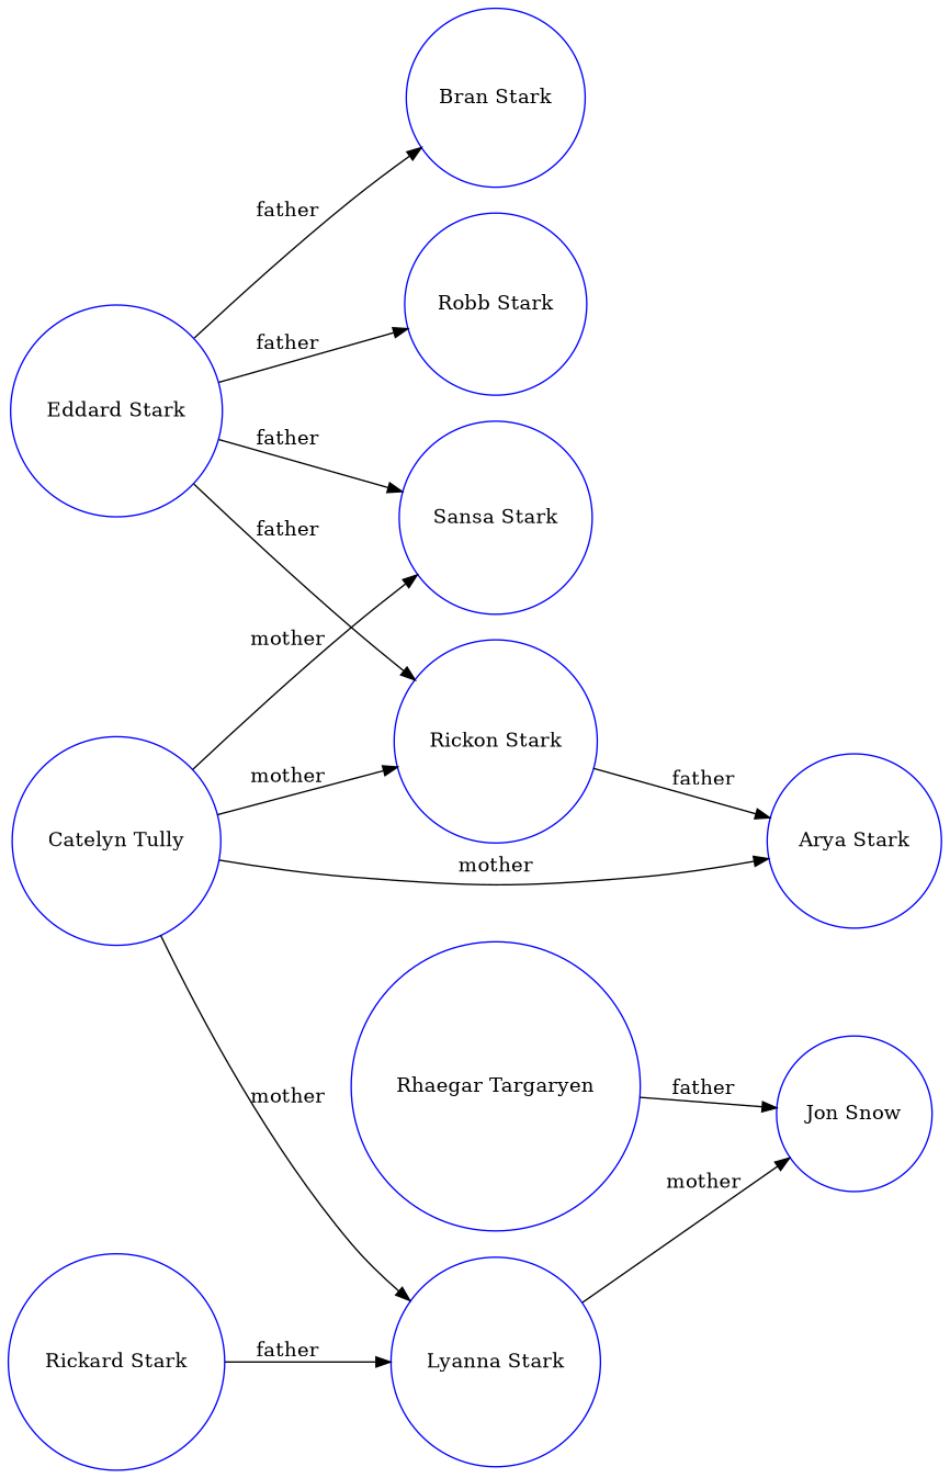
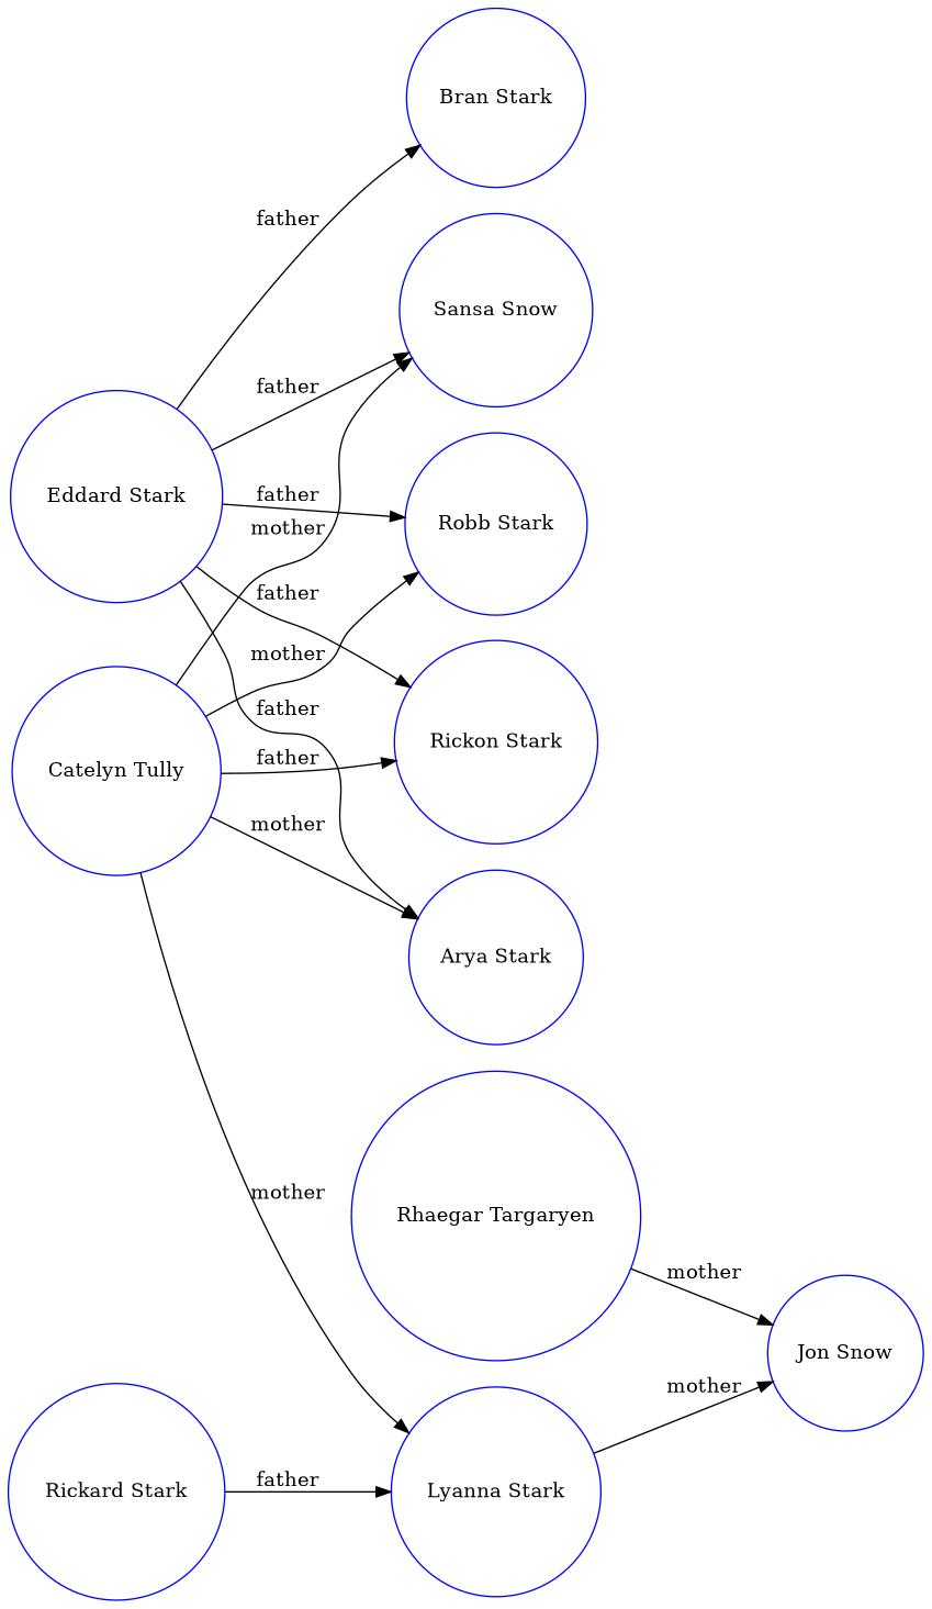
  digraph {
    rankdir=LR
    node [color=blue shape=circle]
    "Eddard Stark"
    "Arya Stark"
    "Bran Stark"
    "Rickon Stark"
    "Robb Stark"
-   "Sansa Stark"
+   "Sansa Stark" [label="Sansa Snow"]
    "Lyanna Stark"
    "Jon Snow"
    "Rickard Stark"
    "Rhaegar Targaryen"
    "Catelyn Tully"
-   "Rickon Stark" -> "Arya Stark" [label=father]
+   "Eddard Stark" -> "Arya Stark" [label=father]
    "Eddard Stark" -> "Bran Stark" [label=father]
    "Eddard Stark" -> "Rickon Stark" [label=father]
    "Eddard Stark" -> "Robb Stark" [label=father]
    "Eddard Stark" -> "Sansa Stark" [label=father]
    "Lyanna Stark" -> "Jon Snow" [label=mother]
    "Rickard Stark" -> "Lyanna Stark" [label=father]
-   "Rhaegar Targaryen" -> "Jon Snow" [label=father]
+   "Rhaegar Targaryen" -> "Jon Snow" [label=mother]
    "Catelyn Tully" -> "Arya Stark" [label=mother]
-   "Catelyn Tully" -> "Rickon Stark" [label=mother]
+   "Catelyn Tully" -> "Rickon Stark" [label=father]
+   "Catelyn Tully" -> "Robb Stark" [label=mother]
    "Catelyn Tully" -> "Sansa Stark" [label=mother]
    "Catelyn Tully" -> "Lyanna Stark" [label=mother]
  }
